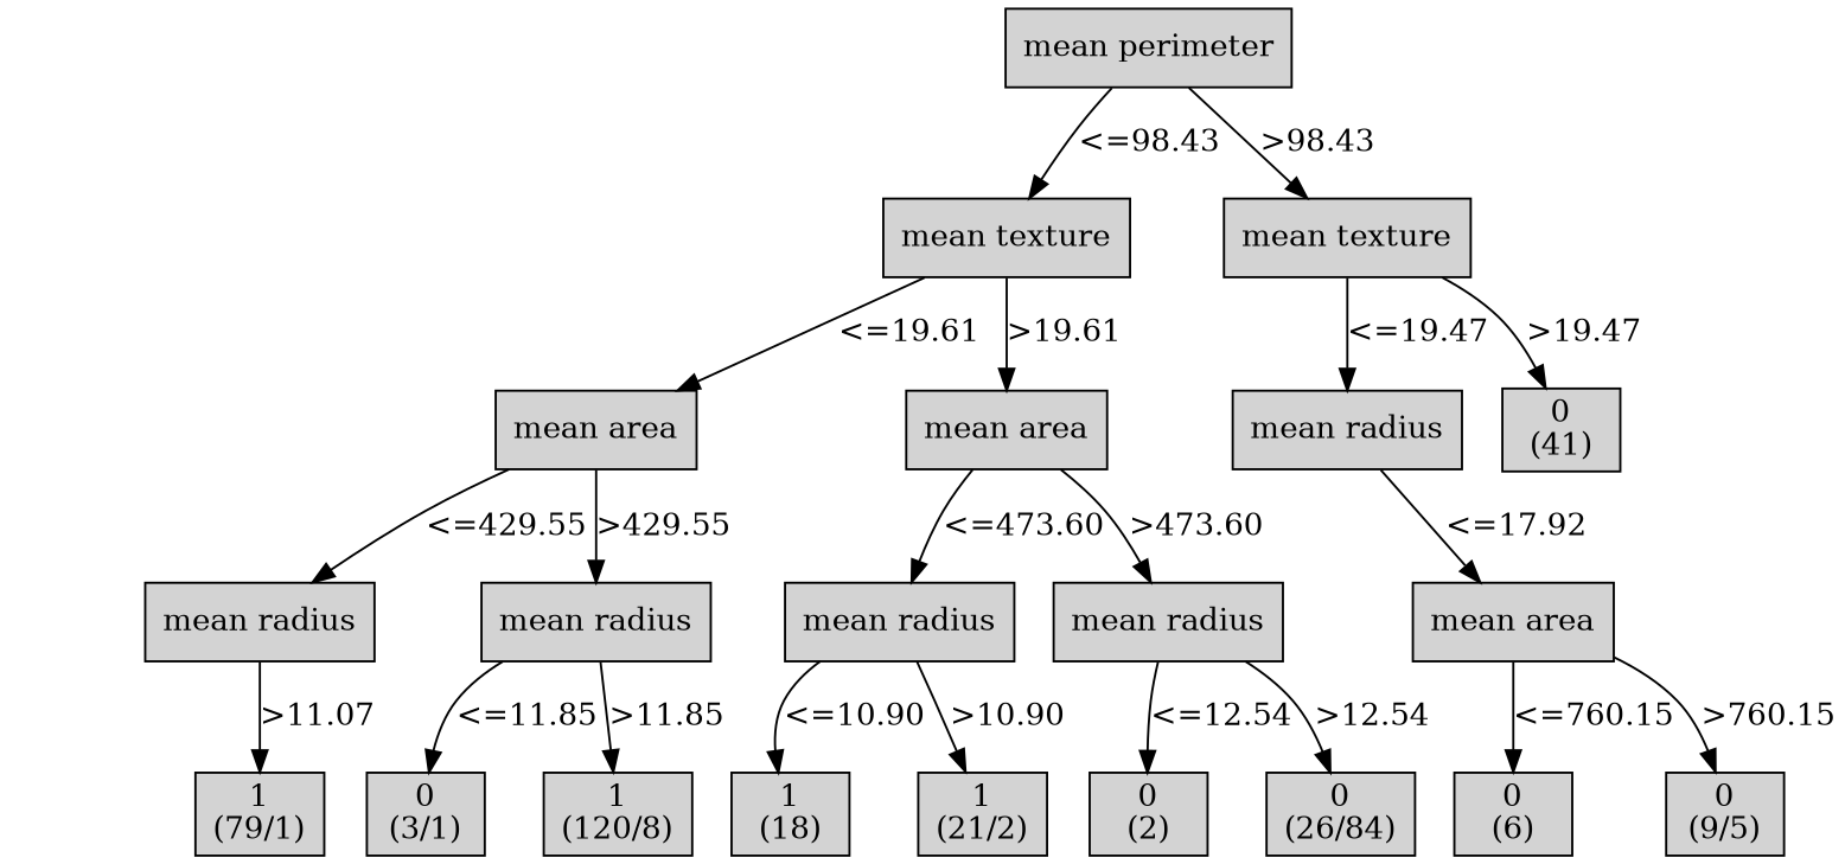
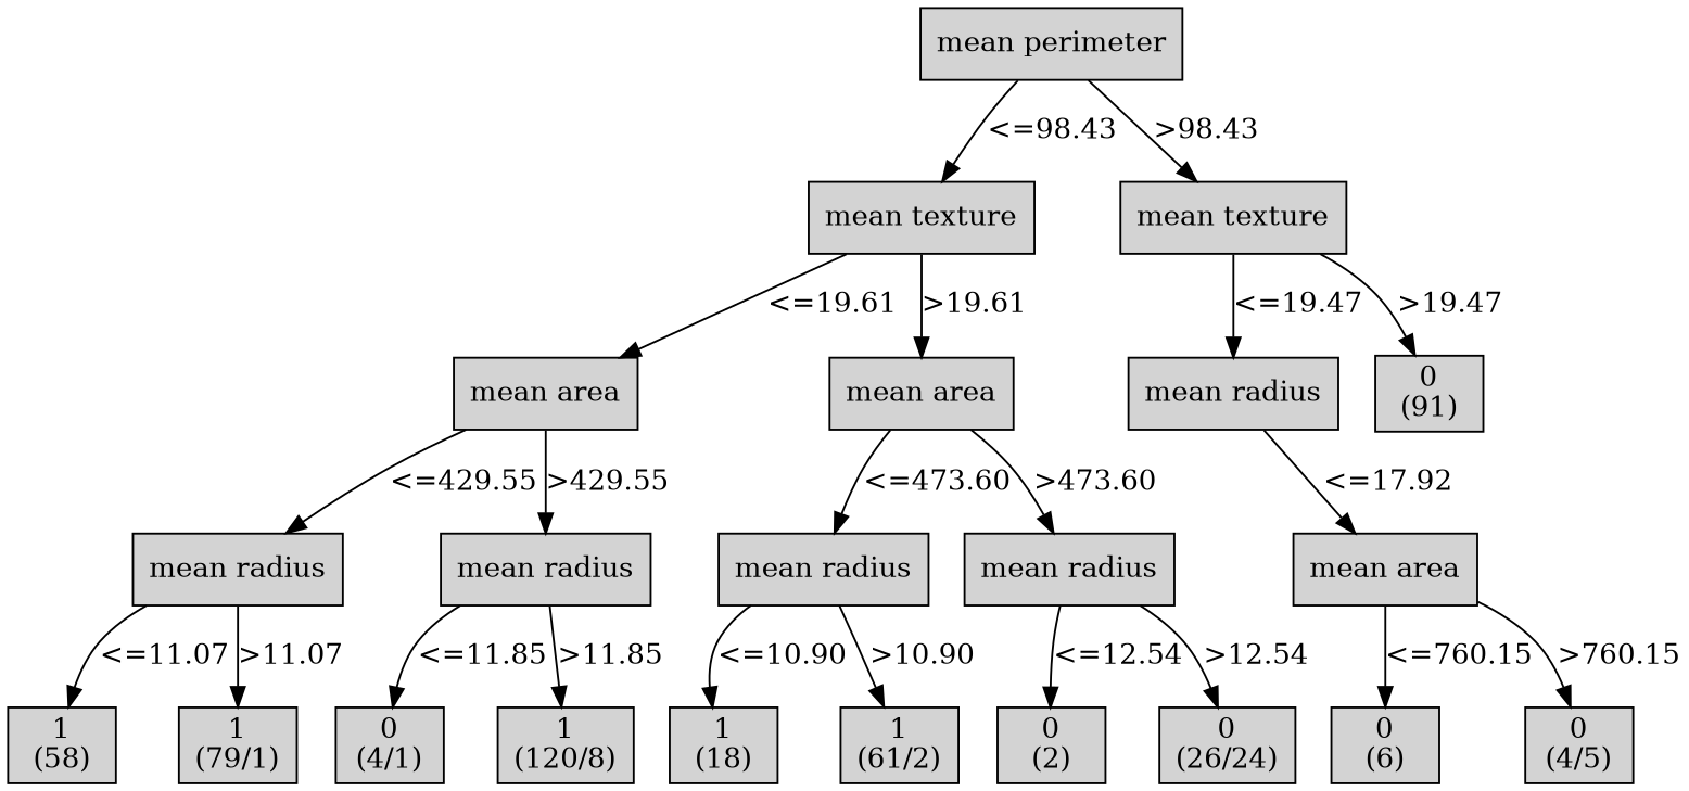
  digraph {
    node [shape=box style=filled weight=5]
    n1 [label="mean perimeter\n" weight=1]
    n2 [label="mean texture\n" weight=2]
    n3 [label="mean texture\n" weight=2]
    n4 [label="mean area\n" weight=3]
    n5 [label="mean area\n" weight=3]
    n6 [label="mean radius\n" weight=3]
-   n7 [label="0\n(41)\n" weight=3]
+   n7 [label="0\n(91)\n" weight=3]
    n8 [label="mean radius\n" weight=4]
    n9 [label="mean radius\n" weight=4]
    n10 [label="mean radius\n" weight=4]
    n11 [label="mean radius\n" weight=4]
    n12 [label="mean area\n" weight=4]
+   n13 [label="1\n(58)\n"]
    n14 [label="1\n(79/1)\n"]
-   n15 [label="0\n(3/1)\n"]
+   n15 [label="0\n(4/1)\n"]
    n16 [label="1\n(120/8)\n"]
    n17 [label="1\n(18)\n"]
-   n18 [label="1\n(21/2)\n"]
+   n18 [label="1\n(61/2)\n"]
    n19 [label="0\n(2)\n"]
-   n20 [label="0\n(26/84)\n"]
+   n20 [label="0\n(26/24)\n"]
    n21 [label="0\n(6)\n"]
-   n22 [label="0\n(9/5)\n"]
+   n22 [label="0\n(4/5)\n"]
    subgraph sub_1 {
      rank=same
      n1
    }
    subgraph sub_2 {
      rank=same
      n2
      n3
    }
    subgraph sub_3 {
      rank=same
      n4
      n5
      n6
      n7
    }
    subgraph sub_4 {
      rank=same
      n8
      n9
      n10
      n11
      n12
    }
    subgraph sub_5 {
      rank=same
+     n13
      n14
      n15
      n16
      n17
      n18
      n19
      n20
      n21
      n22
    }
    n1 -> n2 [label="<=98.43"]
    n1 -> n3 [label=">98.43"]
    n2 -> n4 [label="<=19.61"]
    n2 -> n5 [label=">19.61"]
    n3 -> n6 [label="<=19.47"]
    n3 -> n7 [label=">19.47"]
    n4 -> n8 [label="<=429.55"]
    n4 -> n9 [label=">429.55"]
    n5 -> n10 [label="<=473.60"]
    n5 -> n11 [label=">473.60"]
    n6 -> n12 [label="<=17.92"]
+   n8 -> n13 [label="<=11.07"]
    n8 -> n14 [label=">11.07"]
    n9 -> n15 [label="<=11.85"]
    n9 -> n16 [label=">11.85"]
    n10 -> n17 [label="<=10.90"]
    n10 -> n18 [label=">10.90"]
    n11 -> n19 [label="<=12.54"]
    n11 -> n20 [label=">12.54"]
    n12 -> n21 [label="<=760.15"]
    n12 -> n22 [label=">760.15"]
  }
